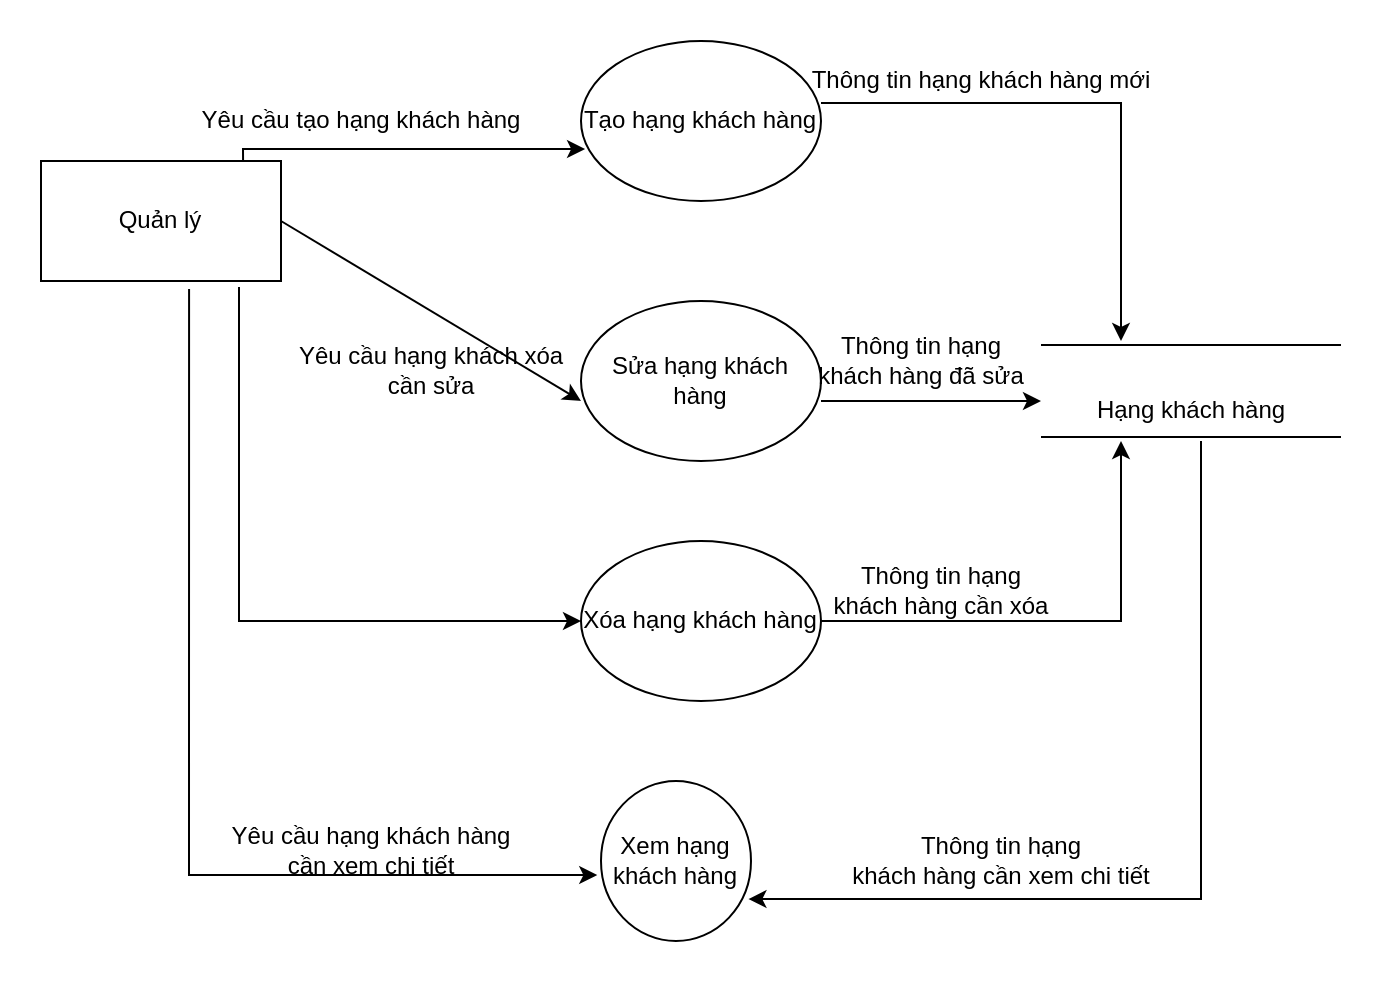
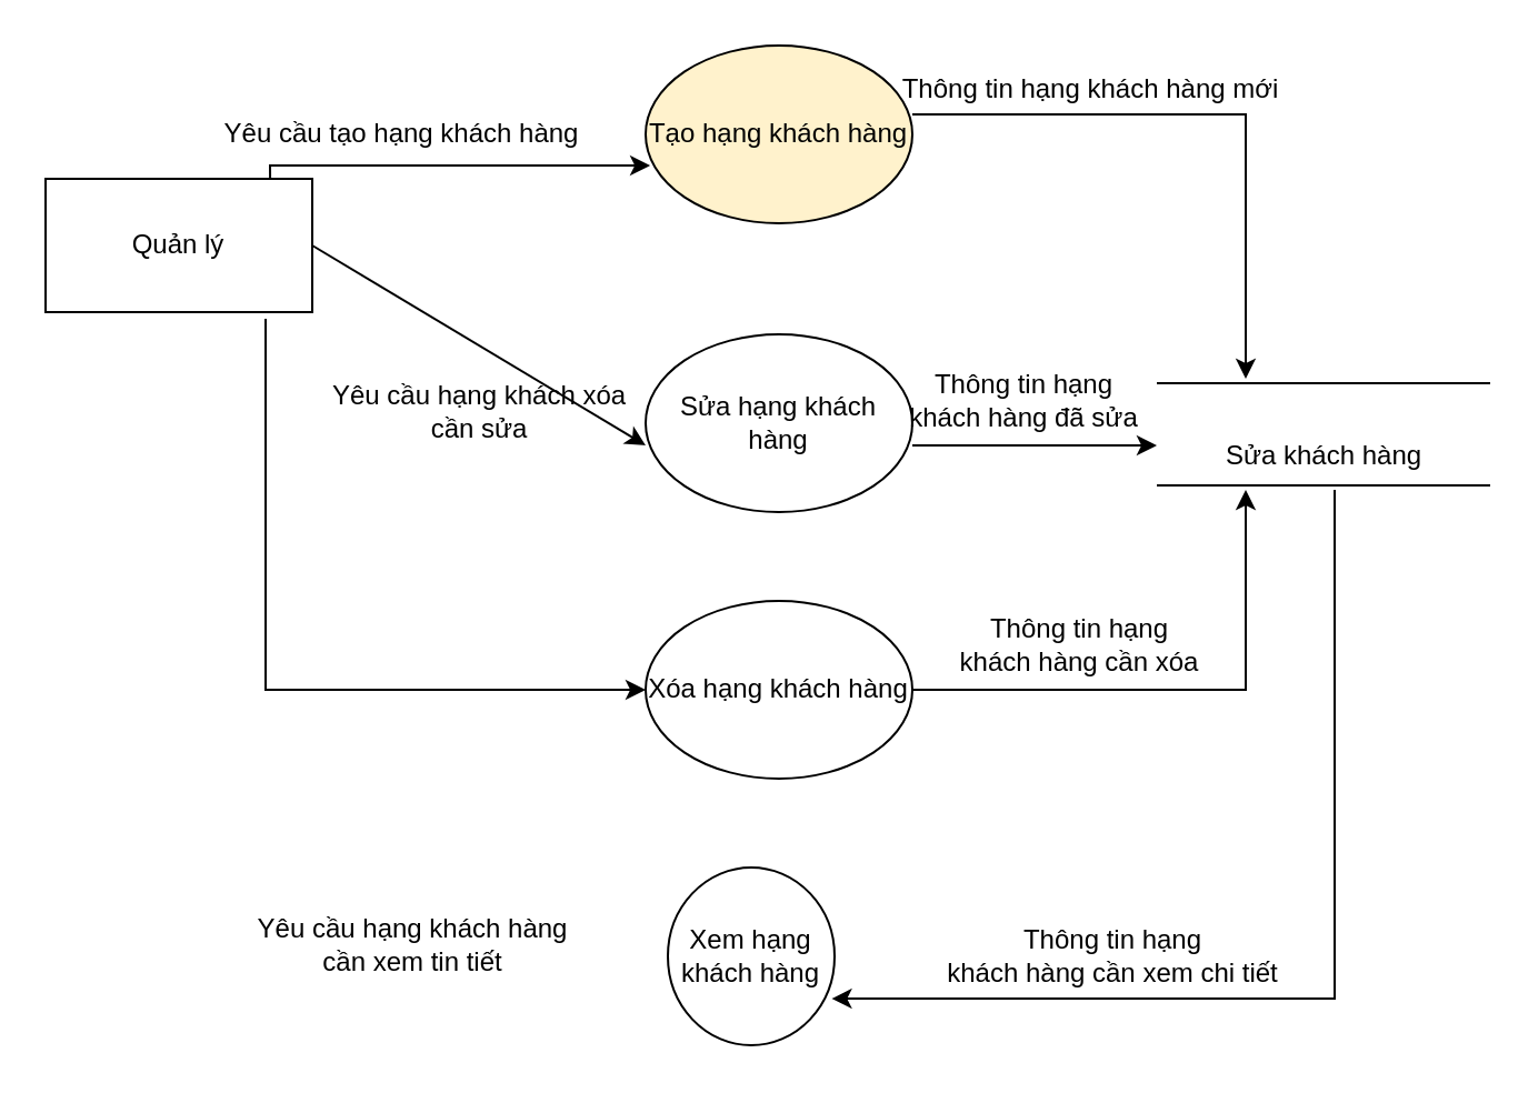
  <mxCell id="0" />
  <mxCell id="1" parent="0" />
- <mxCell id="2" value="Tạo hạng khách hàng" style="ellipse;whiteSpace=wrap;html=1;" vertex="1" parent="1"><mxGeometry x="290" y="20" width="120" height="80" as="geometry" /></mxCell>
+ <mxCell id="2" value="Tạo hạng khách hàng" style="ellipse;whiteSpace=wrap;html=1;fillColor=#fff2cc;" vertex="1" parent="1"><mxGeometry x="290" y="20" width="120" height="80" as="geometry" /></mxCell>
  <mxCell id="3" value="Quản lý" style="rounded=0;whiteSpace=wrap;html=1;" vertex="1" parent="1"><mxGeometry x="20" y="80" width="120" height="60" as="geometry" /></mxCell>
  <mxCell id="4" value="Sửa hạng khách hàng" style="ellipse;whiteSpace=wrap;html=1;" vertex="1" parent="1"><mxGeometry x="290" y="150" width="120" height="80" as="geometry" /></mxCell>
  <mxCell id="5" value="Xóa hạng khách hàng&lt;span style=&quot;color: rgba(0 , 0 , 0 , 0) ; font-family: monospace ; font-size: 0px&quot;&gt;%3CmxGraphModel%3E%3Croot%3E%3CmxCell%20id%3D%220%22%2F%3E%3CmxCell%20id%3D%221%22%20parent%3D%220%22%2F%3E%3CmxCell%20id%3D%222%22%20value%3D%22%22%20style%3D%22endArrow%3Dclassic%3Bhtml%3D1%3Brounded%3D0%3BexitX%3D1.083%3BexitY%3D0.65%3BexitDx%3D0%3BexitDy%3D0%3BexitPerimeter%3D0%3BentryX%3D0.925%3BentryY%3D0.863%3BentryDx%3D0%3BentryDy%3D0%3BentryPerimeter%3D0%3B%22%20edge%3D%221%22%20parent%3D%221%22%3E%3CmxGeometry%20width%3D%2250%22%20height%3D%2250%22%20relative%3D%221%22%20as%3D%22geometry%22%3E%3CmxPoint%20x%3D%22474.98%22%20y%3D%2223%22%20as%3D%22sourcePoint%22%2F%3E%3CmxPoint%20x%3D%22471%22%20y%3D%22599.04%22%20as%3D%22targetPoint%22%2F%3E%3CArray%20as%3D%22points%22%3E%3CmxPoint%20x%3D%22800%22%20y%3D%2223%22%2F%3E%3CmxPoint%20x%3D%22800%22%20y%3D%22599%22%2F%3E%3C%2FArray%3E%3C%2FmxGeometry%3E%3C%2FmxCell%3E%3C%2Froot%3E%3C%2FmxGraphModel%3E&lt;/span&gt;" style="ellipse;whiteSpace=wrap;html=1;" vertex="1" parent="1"><mxGeometry x="290" y="270" width="120" height="80" as="geometry" /></mxCell>
  <mxCell id="6" value="Xem hạng khách hàng" style="ellipse;whiteSpace=wrap;html=1;" vertex="1" parent="1"><mxGeometry x="300" y="390" width="75" height="80" as="geometry" /></mxCell>
  <mxCell id="7" value="" style="shape=link;html=1;rounded=0;width=46;" edge="1" parent="1"><mxGeometry relative="1" as="geometry"><mxPoint x="520" y="195" as="sourcePoint" /><mxPoint x="670" y="195" as="targetPoint" /></mxGeometry></mxCell>
- <mxCell id="8" value="Hạng khách hàng" style="text;html=1;align=center;verticalAlign=middle;resizable=0;points=[];autosize=1;strokeColor=none;fillColor=none;" vertex="1" parent="1"><mxGeometry x="540" y="195" width="110" height="20" as="geometry" /></mxCell>
+ <mxCell id="8" value="Sửa khách hàng" style="text;html=1;align=center;verticalAlign=middle;resizable=0;points=[];autosize=1;strokeColor=none;fillColor=none;" vertex="1" parent="1"><mxGeometry x="540" y="195" width="110" height="20" as="geometry" /></mxCell>
  <mxCell id="9" value="" style="endArrow=classic;html=1;rounded=0;entryX=0.017;entryY=0.675;entryDx=0;entryDy=0;entryPerimeter=0;exitX=0.842;exitY=0;exitDx=0;exitDy=0;exitPerimeter=0;" edge="1" parent="1" source="3" target="2"><mxGeometry width="50" height="50" relative="1" as="geometry"><mxPoint x="180" y="160" as="sourcePoint" /><mxPoint x="410" y="140" as="targetPoint" /><Array as="points"><mxPoint x="121" y="74" /><mxPoint x="180" y="74" /></Array></mxGeometry></mxCell>
  <mxCell id="10" value="Yêu cầu tạo hạng khách hàng" style="text;html=1;align=center;verticalAlign=middle;resizable=0;points=[];autosize=1;strokeColor=none;fillColor=none;" vertex="1" parent="1"><mxGeometry x="95" y="50" width="170" height="20" as="geometry" /></mxCell>
  <mxCell id="11" value="" style="endArrow=classic;html=1;rounded=0;exitX=1;exitY=0.388;exitDx=0;exitDy=0;exitPerimeter=0;" edge="1" parent="1" source="2"><mxGeometry width="50" height="50" relative="1" as="geometry"><mxPoint x="360" y="190" as="sourcePoint" /><mxPoint x="560" y="170" as="targetPoint" /><Array as="points"><mxPoint x="560" y="51" /></Array></mxGeometry></mxCell>
  <mxCell id="12" value="Thông tin hạng khách hàng mới" style="text;html=1;align=center;verticalAlign=middle;resizable=0;points=[];autosize=1;strokeColor=none;fillColor=none;" vertex="1" parent="1"><mxGeometry x="400" y="30" width="180" height="20" as="geometry" /></mxCell>
  <mxCell id="13" value="" style="endArrow=classic;html=1;rounded=0;exitX=1;exitY=0.5;exitDx=0;exitDy=0;" edge="1" parent="1" source="3"><mxGeometry width="50" height="50" relative="1" as="geometry"><mxPoint x="360" y="190" as="sourcePoint" /><mxPoint x="290" y="200" as="targetPoint" /></mxGeometry></mxCell>
  <mxCell id="14" value="Yêu cầu hạng khách xóa &lt;br&gt;cần sửa" style="text;html=1;align=center;verticalAlign=middle;resizable=0;points=[];autosize=1;strokeColor=none;fillColor=none;" vertex="1" parent="1"><mxGeometry x="140" y="170" width="150" height="30" as="geometry" /></mxCell>
  <mxCell id="15" value="" style="endArrow=classic;html=1;rounded=0;exitX=1;exitY=0.625;exitDx=0;exitDy=0;exitPerimeter=0;" edge="1" parent="1" source="4"><mxGeometry width="50" height="50" relative="1" as="geometry"><mxPoint x="360" y="180" as="sourcePoint" /><mxPoint x="520" y="200" as="targetPoint" /></mxGeometry></mxCell>
  <mxCell id="16" value="Thông tin hạng &lt;br&gt;khách hàng đã sửa" style="text;html=1;align=center;verticalAlign=middle;resizable=0;points=[];autosize=1;strokeColor=none;fillColor=none;" vertex="1" parent="1"><mxGeometry x="400" y="165" width="120" height="30" as="geometry" /></mxCell>
  <mxCell id="17" value="" style="endArrow=classic;html=1;rounded=0;exitX=0.825;exitY=1.05;exitDx=0;exitDy=0;exitPerimeter=0;entryX=0;entryY=0.5;entryDx=0;entryDy=0;" edge="1" parent="1" source="3" target="5"><mxGeometry width="50" height="50" relative="1" as="geometry"><mxPoint x="110" y="300" as="sourcePoint" /><mxPoint x="160" y="250" as="targetPoint" /><Array as="points"><mxPoint x="119" y="310" /></Array></mxGeometry></mxCell>
  <mxCell id="18" value="" style="endArrow=classic;html=1;rounded=0;exitX=1;exitY=0.5;exitDx=0;exitDy=0;" edge="1" parent="1" source="5"><mxGeometry width="50" height="50" relative="1" as="geometry"><mxPoint x="510" y="270" as="sourcePoint" /><mxPoint x="560" y="220" as="targetPoint" /><Array as="points"><mxPoint x="560" y="310" /></Array></mxGeometry></mxCell>
- <mxCell id="19" value="Thông tin hạng &lt;br&gt;khách hàng cần xóa" style="text;html=1;align=center;verticalAlign=middle;resizable=0;points=[];autosize=1;strokeColor=none;fillColor=none;" vertex="1" parent="1"><mxGeometry x="410" y="280" width="120" height="30" as="geometry" /></mxCell>
- <mxCell id="20" value="" style="endArrow=classic;html=1;rounded=0;exitX=0.617;exitY=1.067;exitDx=0;exitDy=0;exitPerimeter=0;entryX=-0.025;entryY=0.588;entryDx=0;entryDy=0;entryPerimeter=0;" edge="1" parent="1" source="3" target="6"><mxGeometry width="50" height="50" relative="1" as="geometry"><mxPoint x="360" y="370" as="sourcePoint" /><mxPoint x="410" y="320" as="targetPoint" /><Array as="points"><mxPoint x="94" y="437" /></Array></mxGeometry></mxCell>
- <mxCell id="21" value="Yêu cầu hạng khách hàng &lt;br&gt;cần xem chi tiết" style="text;html=1;align=center;verticalAlign=middle;resizable=0;points=[];autosize=1;strokeColor=none;fillColor=none;" vertex="1" parent="1"><mxGeometry x="110" y="410" width="150" height="30" as="geometry" /></mxCell>
+ <mxCell id="19" value="Thông tin hạng &lt;br&gt;khách hàng cần xóa" style="text;html=1;align=center;verticalAlign=middle;resizable=0;points=[];autosize=1;strokeColor=none;fillColor=none;" vertex="1" parent="1"><mxGeometry x="425" y="275" width="120" height="30" as="geometry" /></mxCell>
+ <mxCell id="21" value="Yêu cầu hạng khách hàng &lt;br&gt;cần xem tin tiết" style="text;html=1;align=center;verticalAlign=middle;resizable=0;points=[];autosize=1;strokeColor=none;fillColor=none;" vertex="1" parent="1"><mxGeometry x="110" y="410" width="150" height="30" as="geometry" /></mxCell>
  <mxCell id="22" value="Thông tin hạng &lt;br&gt;khách hàng cần xem chi tiết" style="text;html=1;align=center;verticalAlign=middle;resizable=0;points=[];autosize=1;strokeColor=none;fillColor=none;" vertex="1" parent="1"><mxGeometry x="420" y="415" width="160" height="30" as="geometry" /></mxCell>
  <mxCell id="23" value="" style="endArrow=classic;html=1;rounded=0;entryX=0.983;entryY=0.738;entryDx=0;entryDy=0;entryPerimeter=0;" edge="1" parent="1" target="6"><mxGeometry width="50" height="50" relative="1" as="geometry"><mxPoint x="600" y="220" as="sourcePoint" /><mxPoint x="410" y="220" as="targetPoint" /><Array as="points"><mxPoint x="600" y="449" /></Array></mxGeometry></mxCell>
